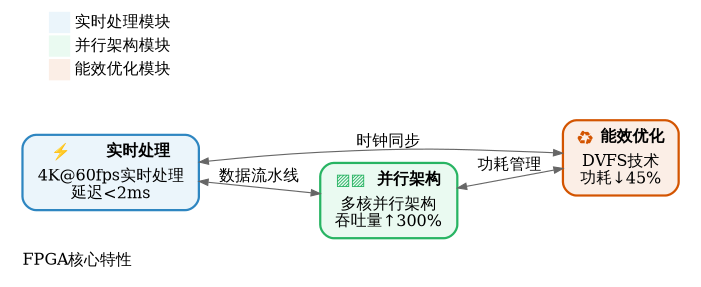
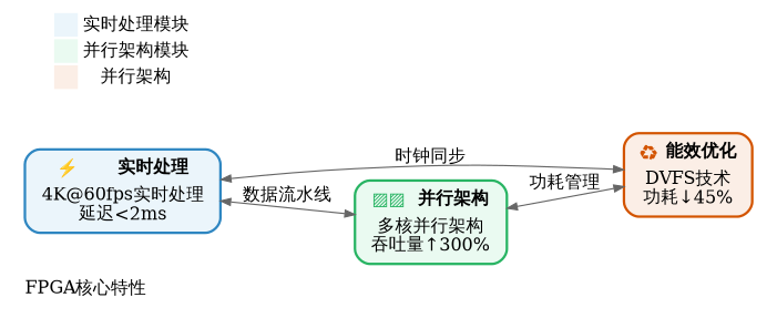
  digraph {
    rankdir=LR
    node [penwidth=2 shape=box style="rounded,filled"]
    edge [arrowsize=0.8 color="#666666" dir=both]
    n1 [color="#2E86C1" fillcolor="#EBF5FB" label=<             <table border="0" cellborder="0">                 <tr><td><font color="#2E86C1">⚡</font></td><td><b>实时处理</b></td></tr>         <tr><td colspan="2">4K@60fps实时处理<br/>延迟&lt;2ms</td></tr>             </table>         >]
    n2 [color="#28B463" fillcolor="#EAFAF1" label=<             <table border="0" cellborder="0">                 <tr><td><font color="#28B463">▨▨</font></td><td><b>并行架构</b></td></tr>                 <tr><td colspan="2">多核并行架构<br/>吞吐量↑300%</td></tr>             </table>         >]
    n3 [color="#D35400" fillcolor="#FBEEE6" label=<             <table border="0" cellborder="0">                 <tr><td><font color="#D35400">♻</font></td><td><b>能效优化</b></td></tr>                 <tr><td colspan="2">DVFS技术<br/>功耗↓45%</td></tr>             </table>         >]
-   n4 [fillcolor=white label=<         <table border="0" cellspacing="2">             <tr><td bgcolor="#EBF5FB"> </td><td>实时处理模块</td></tr>             <tr><td bgcolor="#EAFAF1"> </td><td>并行架构模块</td></tr>             <tr><td bgcolor="#FBEEE6"> </td><td>能效优化模块</td></tr>         </table>     > shape=plaintext]
+   n4 [fillcolor=white label=<         <table border="0" cellspacing="2">             <tr><td bgcolor="#EBF5FB"> </td><td>实时处理模块</td></tr>             <tr><td bgcolor="#EAFAF1"> </td><td>并行架构模块</td></tr>             <tr><td bgcolor="#FBEEE6"> </td><td>并行架构</td></tr>         </table>     > shape=plaintext]
    subgraph cluster_1 {
      color=transparent
      label="FPGA核心特性"
      labeljust=l
      labelloc=b
      n1
      n2
      n3
    }
    n1 -> n2 [label="数据流水线"]
    n2 -> n3 [label="功耗管理"]
    n3 -> n1 [label="时钟同步"]
  }
